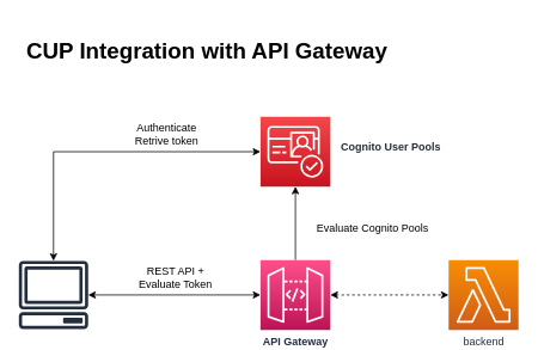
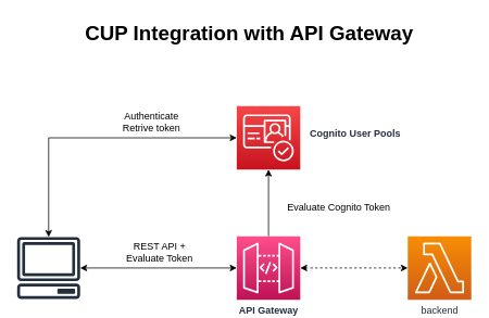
  <mxCell id="0" />
  <mxCell id="1" parent="0" />
  <mxCell id="2" style="edgeStyle=orthogonalEdgeStyle;rounded=0;orthogonalLoop=1;jettySize=auto;html=1;entryX=0;entryY=0.5;entryDx=0;entryDy=0;entryPerimeter=0;startArrow=classic;startFill=1;" parent="1" source="4" target="8" edge="1"><mxGeometry relative="1" as="geometry" /></mxCell>
  <mxCell id="3" style="edgeStyle=orthogonalEdgeStyle;rounded=0;orthogonalLoop=1;jettySize=auto;html=1;entryX=0;entryY=0.5;entryDx=0;entryDy=0;entryPerimeter=0;startArrow=classic;startFill=1;" parent="1" source="4" target="6" edge="1"><mxGeometry relative="1" as="geometry"><Array as="points"><mxPoint x="59" y="169" /></Array></mxGeometry></mxCell>
  <mxCell id="4" value="" style="sketch=0;outlineConnect=0;fontColor=#232F3E;gradientColor=none;fillColor=#232F3D;strokeColor=none;dashed=0;verticalLabelPosition=bottom;verticalAlign=top;align=center;html=1;fontSize=12;fontStyle=0;aspect=fixed;pointerEvents=1;shape=mxgraph.aws4.client;" parent="1" vertex="1"><mxGeometry x="20" y="291" width="78" height="76" as="geometry" /></mxCell>
  <mxCell id="5" style="edgeStyle=orthogonalEdgeStyle;rounded=0;orthogonalLoop=1;jettySize=auto;html=1;startArrow=classic;startFill=1;endArrow=none;" parent="1" source="6" target="8" edge="1"><mxGeometry relative="1" as="geometry" /></mxCell>
  <mxCell id="6" value="Cognito User Pools" style="sketch=0;points=[[0,0,0],[0.25,0,0],[0.5,0,0],[0.75,0,0],[1,0,0],[0,1,0],[0.25,1,0],[0.5,1,0],[0.75,1,0],[1,1,0],[0,0.25,0],[0,0.5,0],[0,0.75,0],[1,0.25,0],[1,0.5,0],[1,0.75,0]];outlineConnect=0;fontColor=#232F3E;gradientColor=#F54749;gradientDirection=north;fillColor=#C7131F;strokeColor=#ffffff;dashed=0;verticalLabelPosition=middle;verticalAlign=middle;align=left;html=1;fontSize=12;fontStyle=1;aspect=fixed;shape=mxgraph.aws4.resourceIcon;resIcon=mxgraph.aws4.cognito;labelPosition=right;spacingBottom=10;spacingLeft=10;" parent="1" vertex="1"><mxGeometry x="290" y="130" width="78" height="78" as="geometry" /></mxCell>
  <mxCell id="7" style="edgeStyle=orthogonalEdgeStyle;rounded=0;orthogonalLoop=1;jettySize=auto;html=1;startArrow=classic;startFill=1;dashed=1;" parent="1" source="8" target="9" edge="1"><mxGeometry relative="1" as="geometry" /></mxCell>
  <mxCell id="8" value="API Gateway" style="sketch=0;points=[[0,0,0],[0.25,0,0],[0.5,0,0],[0.75,0,0],[1,0,0],[0,1,0],[0.25,1,0],[0.5,1,0],[0.75,1,0],[1,1,0],[0,0.25,0],[0,0.5,0],[0,0.75,0],[1,0.25,0],[1,0.5,0],[1,0.75,0]];outlineConnect=0;fontColor=#232F3E;gradientColor=#FF4F8B;gradientDirection=north;fillColor=#BC1356;strokeColor=#ffffff;dashed=0;verticalLabelPosition=bottom;verticalAlign=top;align=center;html=1;fontSize=12;fontStyle=1;aspect=fixed;shape=mxgraph.aws4.resourceIcon;resIcon=mxgraph.aws4.api_gateway;" parent="1" vertex="1"><mxGeometry x="290" y="290" width="78" height="78" as="geometry" /></mxCell>
  <mxCell id="9" value="backend" style="sketch=0;points=[[0,0,0],[0.25,0,0],[0.5,0,0],[0.75,0,0],[1,0,0],[0,1,0],[0.25,1,0],[0.5,1,0],[0.75,1,0],[1,1,0],[0,0.25,0],[0,0.5,0],[0,0.75,0],[1,0.25,0],[1,0.5,0],[1,0.75,0]];outlineConnect=0;fontColor=#232F3E;gradientColor=#F78E04;gradientDirection=north;fillColor=#D05C17;strokeColor=#ffffff;dashed=0;verticalLabelPosition=bottom;verticalAlign=top;align=center;html=1;fontSize=12;fontStyle=0;aspect=fixed;shape=mxgraph.aws4.resourceIcon;resIcon=mxgraph.aws4.lambda;" parent="1" vertex="1"><mxGeometry x="500" y="290" width="78" height="78" as="geometry" /></mxCell>
  <mxCell id="10" value="REST API +&lt;br&gt;Evaluate Token" style="text;html=1;align=center;verticalAlign=middle;resizable=0;points=[];autosize=1;strokeColor=none;fillColor=none;" parent="1" vertex="1"><mxGeometry x="150" y="290" width="90" height="40" as="geometry" /></mxCell>
  <mxCell id="11" value="Authenticate&lt;br&gt;Retrive token" style="text;html=1;align=center;verticalAlign=middle;resizable=0;points=[];autosize=1;strokeColor=none;fillColor=none;" parent="1" vertex="1"><mxGeometry x="140" y="130" width="90" height="40" as="geometry" /></mxCell>
- <mxCell id="12" value="Evaluate Cognito Pools" style="text;html=1;align=center;verticalAlign=middle;resizable=0;points=[];autosize=1;strokeColor=none;fillColor=none;" parent="1" vertex="1"><mxGeometry x="340" y="240" width="150" height="30" as="geometry" /></mxCell>
- <mxCell id="13" value=" CUP Integration with API Gateway" style="text;html=1;align=center;verticalAlign=middle;resizable=0;points=[];autosize=1;strokeColor=none;fillColor=none;fontSize=25;fontStyle=1" parent="1" vertex="1"><mxGeometry x="15" y="35" width="430" height="40" as="geometry" /></mxCell>
+ <mxCell id="12" value="Evaluate Cognito Token" style="text;html=1;align=center;verticalAlign=middle;resizable=0;points=[];autosize=1;strokeColor=none;fillColor=none;" parent="1" vertex="1"><mxGeometry x="340" y="240" width="150" height="30" as="geometry" /></mxCell>
+ <mxCell id="13" value=" CUP Integration with API Gateway" style="text;html=1;align=center;verticalAlign=middle;resizable=0;points=[];autosize=1;strokeColor=none;fillColor=none;fontSize=25;fontStyle=1" parent="1" vertex="1"><mxGeometry x="90" y="20" width="430" height="40" as="geometry" /></mxCell>
